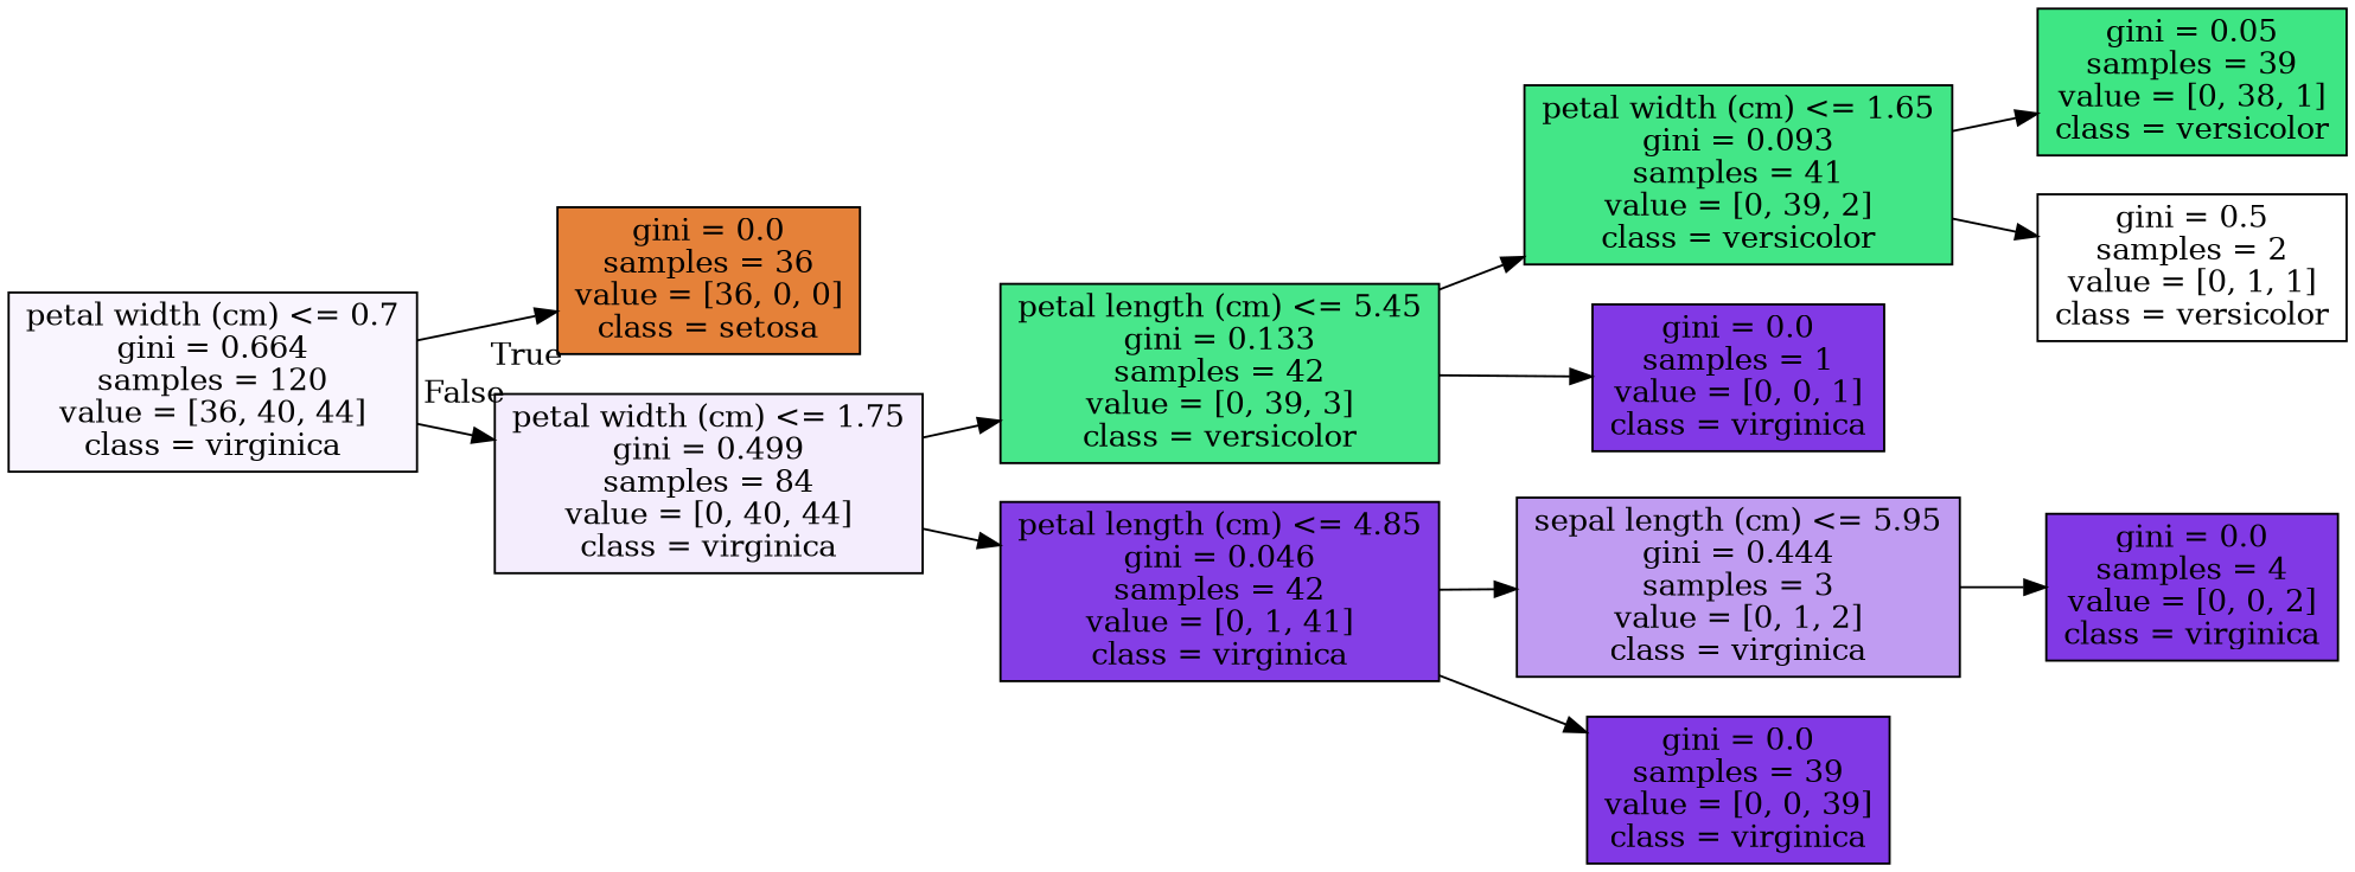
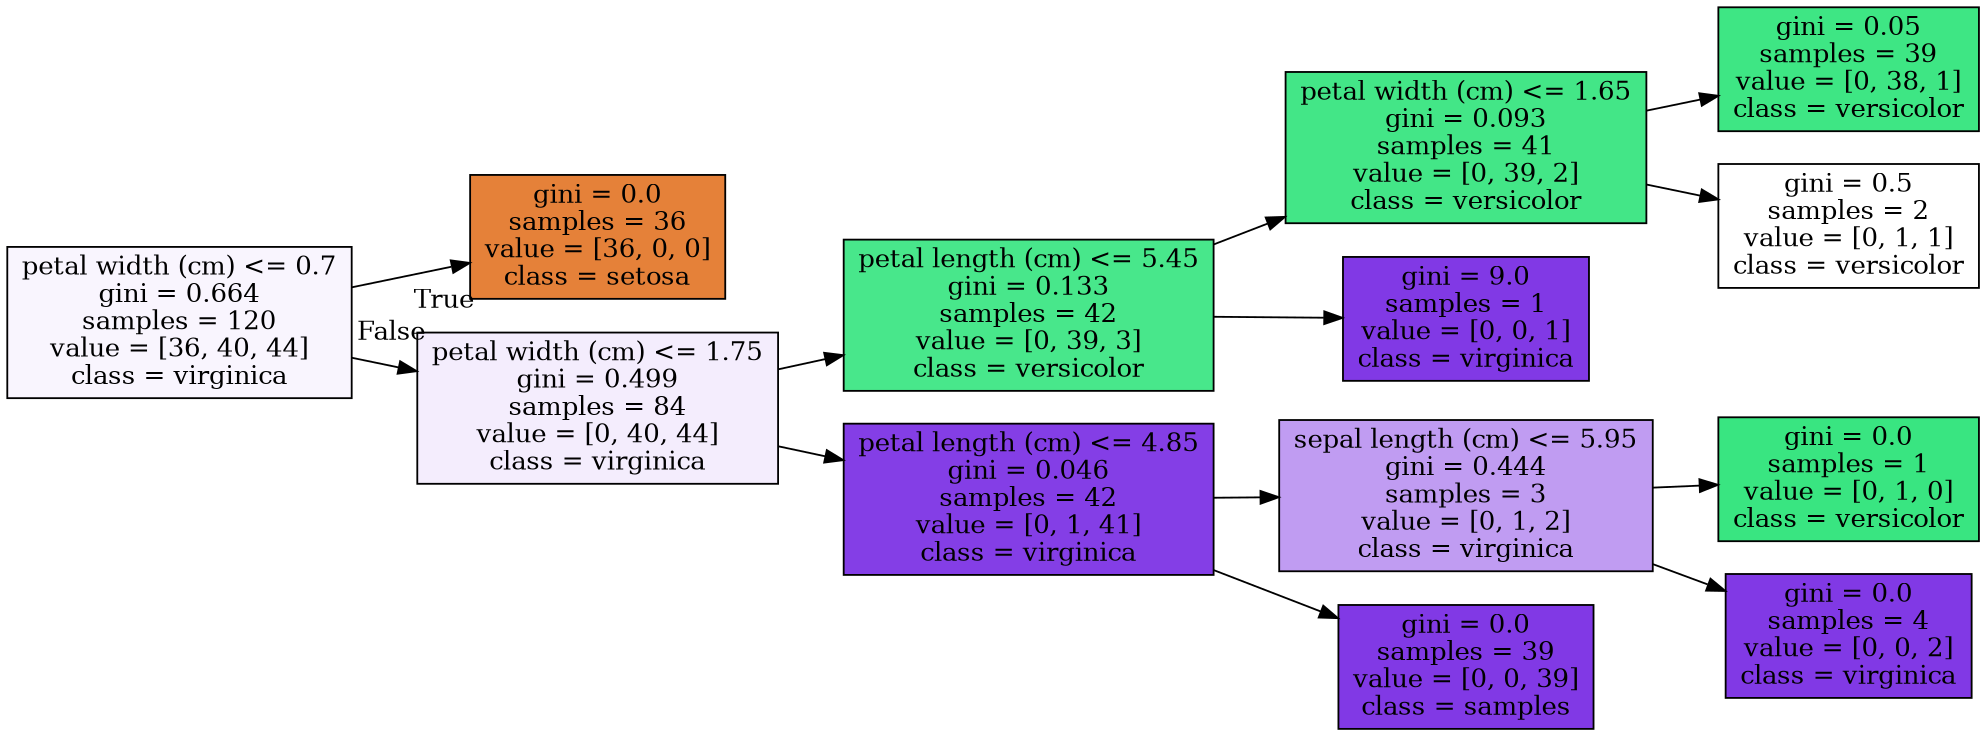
  digraph {
    rankdir=LR
    node [color=black fillcolor="#8139e5" shape=box style=filled]
    n1 [fillcolor="#f9f5fe" label="petal width (cm) <= 0.7\ngini = 0.664\nsamples = 120\nvalue = [36, 40, 44]\nclass = virginica"]
    n2 [fillcolor="#e58139" label="gini = 0.0\nsamples = 36\nvalue = [36, 0, 0]\nclass = setosa"]
    n3 [fillcolor="#f4edfd" label="petal width (cm) <= 1.75\ngini = 0.499\nsamples = 84\nvalue = [0, 40, 44]\nclass = virginica"]
    n4 [fillcolor="#48e78b" label="petal length (cm) <= 5.45\ngini = 0.133\nsamples = 42\nvalue = [0, 39, 3]\nclass = versicolor"]
    n5 [fillcolor="#843ee6" label="petal length (cm) <= 4.85\ngini = 0.046\nsamples = 42\nvalue = [0, 1, 41]\nclass = virginica"]
    n6 [fillcolor="#43e687" label="petal width (cm) <= 1.65\ngini = 0.093\nsamples = 41\nvalue = [0, 39, 2]\nclass = versicolor"]
-   n7 [label="gini = 0.0\nsamples = 1\nvalue = [0, 0, 1]\nclass = virginica"]
+   n7 [label="gini = 9.0\nsamples = 1\nvalue = [0, 0, 1]\nclass = virginica"]
    n8 [fillcolor="#c09cf2" label="sepal length (cm) <= 5.95\ngini = 0.444\nsamples = 3\nvalue = [0, 1, 2]\nclass = virginica"]
-   n9 [label="gini = 0.0\nsamples = 39\nvalue = [0, 0, 39]\nclass = virginica"]
+   n9 [label="gini = 0.0\nsamples = 39\nvalue = [0, 0, 39]\nclass = samples"]
    n10 [fillcolor="#3ee684" label="gini = 0.05\nsamples = 39\nvalue = [0, 38, 1]\nclass = versicolor"]
    n11 [fillcolor="#ffffff" label="gini = 0.5\nsamples = 2\nvalue = [0, 1, 1]\nclass = versicolor"]
+   n12 [fillcolor="#39e581" label="gini = 0.0\nsamples = 1\nvalue = [0, 1, 0]\nclass = versicolor"]
    n13 [label="gini = 0.0\nsamples = 4\nvalue = [0, 0, 2]\nclass = virginica"]
    n1 -> n2 [headlabel=True labelangle=45 labeldistance=2.5]
    n1 -> n3 [headlabel=False labelangle=-45 labeldistance=2.5]
    n3 -> n4
    n3 -> n5
    n4 -> n6
    n4 -> n7
    n5 -> n8
    n5 -> n9
    n6 -> n10
    n6 -> n11
+   n8 -> n12
    n8 -> n13
  }
